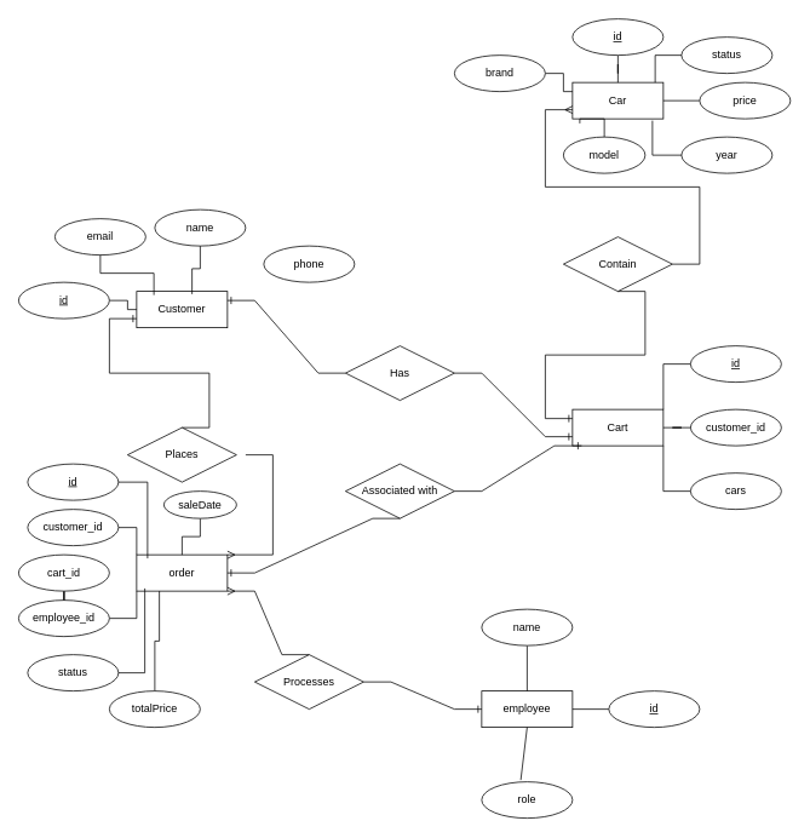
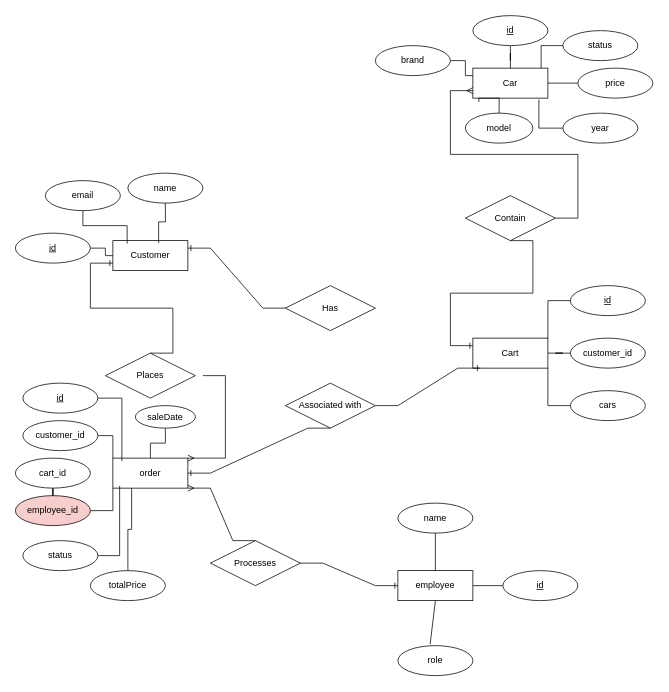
  <mxCell id="0" />
  <mxCell id="1" parent="0" />
  <mxCell id="2" value="Customer" style="whiteSpace=wrap;html=1;align=center;" parent="1" vertex="1"><mxGeometry x="150" y="320" width="100" height="40" as="geometry" /></mxCell>
  <mxCell id="3" value="Cart" style="whiteSpace=wrap;html=1;align=center;" parent="1" vertex="1"><mxGeometry x="630" y="450" width="100" height="40" as="geometry" /></mxCell>
  <mxCell id="4" value="Has" style="shape=rhombus;perimeter=rhombusPerimeter;whiteSpace=wrap;html=1;align=center;" parent="1" vertex="1"><mxGeometry x="380" y="380" width="120" height="60" as="geometry" /></mxCell>
  <mxCell id="5" value="Car" style="whiteSpace=wrap;html=1;align=center;" parent="1" vertex="1"><mxGeometry x="630" y="90" width="100" height="40" as="geometry" /></mxCell>
  <mxCell id="6" value="" style="edgeStyle=orthogonalEdgeStyle;rounded=0;orthogonalLoop=1;jettySize=auto;html=1;endArrow=none;startFill=0;" parent="1" source="7" target="2" edge="1"><mxGeometry relative="1" as="geometry" /></mxCell>
  <mxCell id="7" value="id" style="ellipse;whiteSpace=wrap;html=1;align=center;fontStyle=4;" parent="1" vertex="1"><mxGeometry x="20" y="310" width="100" height="40" as="geometry" /></mxCell>
  <mxCell id="8" value="name" style="ellipse;whiteSpace=wrap;html=1;align=center;" parent="1" vertex="1"><mxGeometry x="170" y="230" width="100" height="40" as="geometry" /></mxCell>
  <mxCell id="9" value="email" style="ellipse;whiteSpace=wrap;html=1;align=center;" parent="1" vertex="1"><mxGeometry x="60" y="240" width="100" height="40" as="geometry" /></mxCell>
- <mxCell id="10" value="phone" style="ellipse;whiteSpace=wrap;html=1;align=center;" parent="1" vertex="1"><mxGeometry x="290" y="270" width="100" height="40" as="geometry" /></mxCell>
  <mxCell id="11" style="edgeStyle=orthogonalEdgeStyle;rounded=0;orthogonalLoop=1;jettySize=auto;html=1;entryX=1;entryY=0;entryDx=0;entryDy=0;endArrow=none;startFill=0;" parent="1" source="12" target="3" edge="1"><mxGeometry relative="1" as="geometry" /></mxCell>
  <mxCell id="12" value="id" style="ellipse;whiteSpace=wrap;html=1;align=center;fontStyle=4;" parent="1" vertex="1"><mxGeometry x="760" y="380" width="100" height="40" as="geometry" /></mxCell>
  <mxCell id="13" value="" style="edgeStyle=orthogonalEdgeStyle;rounded=0;orthogonalLoop=1;jettySize=auto;html=1;endArrow=none;startFill=0;" parent="1" source="14" target="3" edge="1"><mxGeometry relative="1" as="geometry" /></mxCell>
  <mxCell id="14" value="customer_id" style="ellipse;whiteSpace=wrap;html=1;align=center;" parent="1" vertex="1"><mxGeometry x="760" y="450" width="100" height="40" as="geometry" /></mxCell>
  <mxCell id="15" style="edgeStyle=orthogonalEdgeStyle;rounded=0;orthogonalLoop=1;jettySize=auto;html=1;entryX=1;entryY=1;entryDx=0;entryDy=0;endArrow=none;startFill=0;" parent="1" source="16" target="3" edge="1"><mxGeometry relative="1" as="geometry" /></mxCell>
  <mxCell id="16" value="cars" style="ellipse;whiteSpace=wrap;html=1;align=center;" parent="1" vertex="1"><mxGeometry x="760" y="520" width="100" height="40" as="geometry" /></mxCell>
  <mxCell id="17" style="edgeStyle=orthogonalEdgeStyle;rounded=0;orthogonalLoop=1;jettySize=auto;html=1;entryX=0;entryY=0.25;entryDx=0;entryDy=0;endArrow=none;startFill=0;" parent="1" source="18" target="5" edge="1"><mxGeometry relative="1" as="geometry" /></mxCell>
  <mxCell id="18" value="brand" style="ellipse;whiteSpace=wrap;html=1;align=center;" parent="1" vertex="1"><mxGeometry x="500" y="60" width="100" height="40" as="geometry" /></mxCell>
  <mxCell id="19" value="" style="edgeStyle=orthogonalEdgeStyle;rounded=0;orthogonalLoop=1;jettySize=auto;html=1;endArrow=none;startFill=0;" parent="1" source="20" target="5" edge="1"><mxGeometry relative="1" as="geometry" /></mxCell>
  <mxCell id="20" value="id" style="ellipse;whiteSpace=wrap;html=1;align=center;fontStyle=4;" parent="1" vertex="1"><mxGeometry x="630" y="20" width="100" height="40" as="geometry" /></mxCell>
  <mxCell id="21" value="model" style="ellipse;whiteSpace=wrap;html=1;align=center;" parent="1" vertex="1"><mxGeometry x="620" y="150" width="90" height="40" as="geometry" /></mxCell>
  <mxCell id="22" value="year" style="ellipse;whiteSpace=wrap;html=1;align=center;" parent="1" vertex="1"><mxGeometry x="750" y="150" width="100" height="40" as="geometry" /></mxCell>
  <mxCell id="23" value="" style="edgeStyle=orthogonalEdgeStyle;rounded=0;orthogonalLoop=1;jettySize=auto;html=1;endArrow=none;startFill=0;" parent="1" source="24" target="5" edge="1"><mxGeometry relative="1" as="geometry" /></mxCell>
  <mxCell id="24" value="price" style="ellipse;whiteSpace=wrap;html=1;align=center;" parent="1" vertex="1"><mxGeometry x="770" y="90" width="100" height="40" as="geometry" /></mxCell>
  <mxCell id="25" value="status" style="ellipse;whiteSpace=wrap;html=1;align=center;" parent="1" vertex="1"><mxGeometry x="750" y="40" width="100" height="40" as="geometry" /></mxCell>
  <mxCell id="26" value="order" style="whiteSpace=wrap;html=1;align=center;" parent="1" vertex="1"><mxGeometry x="150" y="610" width="100" height="40" as="geometry" /></mxCell>
  <mxCell id="27" value="Places" style="shape=rhombus;perimeter=rhombusPerimeter;whiteSpace=wrap;html=1;align=center;" parent="1" vertex="1"><mxGeometry x="140" y="470" width="120" height="60" as="geometry" /></mxCell>
  <mxCell id="28" value="id" style="ellipse;whiteSpace=wrap;html=1;align=center;fontStyle=4;" parent="1" vertex="1"><mxGeometry x="30" y="510" width="100" height="40" as="geometry" /></mxCell>
  <mxCell id="29" value="" style="edgeStyle=orthogonalEdgeStyle;rounded=0;orthogonalLoop=1;jettySize=auto;html=1;endArrow=none;startFill=0;" parent="1" source="30" target="39" edge="1"><mxGeometry relative="1" as="geometry" /></mxCell>
  <mxCell id="30" value="cart_id" style="ellipse;whiteSpace=wrap;html=1;align=center;" parent="1" vertex="1"><mxGeometry x="20" y="610" width="100" height="40" as="geometry" /></mxCell>
  <mxCell id="31" style="edgeStyle=orthogonalEdgeStyle;rounded=0;orthogonalLoop=1;jettySize=auto;html=1;entryX=0;entryY=0;entryDx=0;entryDy=0;endArrow=none;startFill=0;" parent="1" source="32" target="26" edge="1"><mxGeometry relative="1" as="geometry" /></mxCell>
  <mxCell id="32" value="customer_id" style="ellipse;whiteSpace=wrap;html=1;align=center;" parent="1" vertex="1"><mxGeometry x="30" y="560" width="100" height="40" as="geometry" /></mxCell>
  <mxCell id="33" style="edgeStyle=orthogonalEdgeStyle;rounded=0;orthogonalLoop=1;jettySize=auto;html=1;entryX=0.25;entryY=1;entryDx=0;entryDy=0;endArrow=none;startFill=0;" parent="1" source="34" target="26" edge="1"><mxGeometry relative="1" as="geometry" /></mxCell>
  <mxCell id="34" value="totalPrice" style="ellipse;whiteSpace=wrap;html=1;align=center;" parent="1" vertex="1"><mxGeometry x="120" y="760" width="100" height="40" as="geometry" /></mxCell>
  <mxCell id="35" value="" style="edgeStyle=orthogonalEdgeStyle;rounded=0;orthogonalLoop=1;jettySize=auto;html=1;endArrow=none;startFill=0;" parent="1" source="36" target="26" edge="1"><mxGeometry relative="1" as="geometry" /></mxCell>
  <mxCell id="36" value="sal&lt;span style=&quot;background-color: transparent; color: light-dark(rgb(0, 0, 0), rgb(255, 255, 255));&quot;&gt;eDate&lt;/span&gt;" style="ellipse;whiteSpace=wrap;html=1;align=center;" parent="1" vertex="1"><mxGeometry x="180" y="540" width="80" height="30" as="geometry" /></mxCell>
  <mxCell id="37" value="status" style="ellipse;whiteSpace=wrap;html=1;align=center;" parent="1" vertex="1"><mxGeometry x="30" y="720" width="100" height="40" as="geometry" /></mxCell>
  <mxCell id="38" style="edgeStyle=orthogonalEdgeStyle;rounded=0;orthogonalLoop=1;jettySize=auto;html=1;entryX=0;entryY=1;entryDx=0;entryDy=0;endArrow=none;startFill=0;" parent="1" source="39" target="26" edge="1"><mxGeometry relative="1" as="geometry" /></mxCell>
- <mxCell id="39" value="employee_id" style="ellipse;whiteSpace=wrap;html=1;align=center;" parent="1" vertex="1"><mxGeometry x="20" y="660" width="100" height="40" as="geometry" /></mxCell>
+ <mxCell id="39" value="employee_id" style="ellipse;whiteSpace=wrap;html=1;align=center;fillColor=#f8cecc;" parent="1" vertex="1"><mxGeometry x="20" y="660" width="100" height="40" as="geometry" /></mxCell>
  <mxCell id="40" value="Associated with" style="shape=rhombus;perimeter=rhombusPerimeter;whiteSpace=wrap;html=1;align=center;" parent="1" vertex="1"><mxGeometry x="380" y="510" width="120" height="60" as="geometry" /></mxCell>
  <mxCell id="41" style="edgeStyle=orthogonalEdgeStyle;rounded=0;orthogonalLoop=1;jettySize=auto;html=1;entryX=0.19;entryY=0.1;entryDx=0;entryDy=0;entryPerimeter=0;endArrow=none;startFill=0;" parent="1" source="9" target="2" edge="1"><mxGeometry relative="1" as="geometry" /></mxCell>
  <mxCell id="42" style="edgeStyle=orthogonalEdgeStyle;rounded=0;orthogonalLoop=1;jettySize=auto;html=1;entryX=0.61;entryY=0.075;entryDx=0;entryDy=0;entryPerimeter=0;endArrow=none;startFill=0;" parent="1" source="8" target="2" edge="1"><mxGeometry relative="1" as="geometry" /></mxCell>
  <mxCell id="43" style="edgeStyle=orthogonalEdgeStyle;rounded=0;orthogonalLoop=1;jettySize=auto;html=1;entryX=0.08;entryY=1.125;entryDx=0;entryDy=0;entryPerimeter=0;endArrow=none;startFill=0;" parent="1" source="21" target="5" edge="1"><mxGeometry relative="1" as="geometry" /></mxCell>
  <mxCell id="44" style="edgeStyle=orthogonalEdgeStyle;rounded=0;orthogonalLoop=1;jettySize=auto;html=1;entryX=0.91;entryY=0;entryDx=0;entryDy=0;entryPerimeter=0;endArrow=none;startFill=0;" parent="1" source="25" target="5" edge="1"><mxGeometry relative="1" as="geometry" /></mxCell>
  <mxCell id="45" style="edgeStyle=orthogonalEdgeStyle;rounded=0;orthogonalLoop=1;jettySize=auto;html=1;entryX=0.88;entryY=1.05;entryDx=0;entryDy=0;entryPerimeter=0;endArrow=none;startFill=0;" parent="1" source="22" target="5" edge="1"><mxGeometry relative="1" as="geometry" /></mxCell>
  <mxCell id="46" style="edgeStyle=orthogonalEdgeStyle;rounded=0;orthogonalLoop=1;jettySize=auto;html=1;entryX=0.12;entryY=0.1;entryDx=0;entryDy=0;entryPerimeter=0;endArrow=none;startFill=0;" parent="1" source="28" target="26" edge="1"><mxGeometry relative="1" as="geometry" /></mxCell>
  <mxCell id="47" style="edgeStyle=orthogonalEdgeStyle;rounded=0;orthogonalLoop=1;jettySize=auto;html=1;entryX=0.09;entryY=0.925;entryDx=0;entryDy=0;entryPerimeter=0;endArrow=none;startFill=0;" parent="1" source="37" target="26" edge="1"><mxGeometry relative="1" as="geometry" /></mxCell>
  <mxCell id="48" value="" style="edgeStyle=entityRelationEdgeStyle;fontSize=12;html=1;endArrow=ERone;endFill=1;rounded=0;exitX=0;exitY=0.5;exitDx=0;exitDy=0;entryX=1;entryY=0.25;entryDx=0;entryDy=0;" parent="1" source="4" target="2" edge="1"><mxGeometry width="100" height="100" relative="1" as="geometry"><mxPoint x="350" y="380" as="sourcePoint" /><mxPoint x="320" y="320" as="targetPoint" /></mxGeometry></mxCell>
- <mxCell id="49" value="" style="edgeStyle=entityRelationEdgeStyle;fontSize=12;html=1;endArrow=ERone;endFill=1;rounded=0;exitX=1;exitY=0.5;exitDx=0;exitDy=0;entryX=0;entryY=0.75;entryDx=0;entryDy=0;" parent="1" source="4" target="3" edge="1"><mxGeometry width="100" height="100" relative="1" as="geometry"><mxPoint x="510" y="460" as="sourcePoint" /><mxPoint x="630" y="490" as="targetPoint" /><Array as="points"><mxPoint x="620" y="480" /><mxPoint x="620" y="490" /></Array></mxGeometry></mxCell>
  <mxCell id="50" value="&lt;div&gt;Contain&lt;/div&gt;" style="shape=rhombus;perimeter=rhombusPerimeter;whiteSpace=wrap;html=1;align=center;" parent="1" vertex="1"><mxGeometry x="620" y="260" width="120" height="60" as="geometry" /></mxCell>
  <mxCell id="51" value="" style="edgeStyle=entityRelationEdgeStyle;fontSize=12;html=1;endArrow=ERone;endFill=1;rounded=0;exitX=0.5;exitY=1;exitDx=0;exitDy=0;" parent="1" source="50" edge="1"><mxGeometry width="100" height="100" relative="1" as="geometry"><mxPoint x="690" y="320" as="sourcePoint" /><mxPoint x="630" y="460" as="targetPoint" /><Array as="points"><mxPoint x="720" y="310" /><mxPoint x="760" y="290" /></Array></mxGeometry></mxCell>
  <mxCell id="52" value="" style="edgeStyle=entityRelationEdgeStyle;fontSize=12;html=1;endArrow=ERmany;rounded=0;" parent="1" source="50" edge="1"><mxGeometry width="100" height="100" relative="1" as="geometry"><mxPoint x="530" y="220" as="sourcePoint" /><mxPoint x="630" y="120" as="targetPoint" /></mxGeometry></mxCell>
  <mxCell id="53" value="" style="edgeStyle=entityRelationEdgeStyle;fontSize=12;html=1;endArrow=ERmany;rounded=0;entryX=1;entryY=0;entryDx=0;entryDy=0;" parent="1" target="26" edge="1"><mxGeometry width="100" height="100" relative="1" as="geometry"><mxPoint x="270" y="500" as="sourcePoint" /><mxPoint x="340" y="620" as="targetPoint" /><Array as="points"><mxPoint x="140" y="570" /><mxPoint x="270" y="500" /><mxPoint x="240" y="540" /></Array></mxGeometry></mxCell>
  <mxCell id="54" value="" style="edgeStyle=entityRelationEdgeStyle;fontSize=12;html=1;endArrow=ERone;endFill=1;rounded=0;exitX=0.5;exitY=0;exitDx=0;exitDy=0;" parent="1" source="27" edge="1"><mxGeometry width="100" height="100" relative="1" as="geometry"><mxPoint x="190" y="470" as="sourcePoint" /><mxPoint x="150" y="350" as="targetPoint" /></mxGeometry></mxCell>
  <mxCell id="55" value="" style="edgeStyle=entityRelationEdgeStyle;fontSize=12;html=1;endArrow=ERone;endFill=1;rounded=0;exitX=0.5;exitY=1;exitDx=0;exitDy=0;entryX=1;entryY=0.5;entryDx=0;entryDy=0;" parent="1" source="40" target="26" edge="1"><mxGeometry width="100" height="100" relative="1" as="geometry"><mxPoint x="390" y="690" as="sourcePoint" /><mxPoint x="330" y="640" as="targetPoint" /><Array as="points"><mxPoint x="270" y="640" /></Array></mxGeometry></mxCell>
  <mxCell id="56" value="" style="edgeStyle=entityRelationEdgeStyle;fontSize=12;html=1;endArrow=ERone;endFill=1;rounded=0;exitX=1;exitY=0.5;exitDx=0;exitDy=0;" parent="1" source="40" edge="1"><mxGeometry width="100" height="100" relative="1" as="geometry"><mxPoint x="540" y="590" as="sourcePoint" /><mxPoint x="640" y="490" as="targetPoint" /><Array as="points"><mxPoint x="710" y="590" /></Array></mxGeometry></mxCell>
  <mxCell id="57" value="employee" style="whiteSpace=wrap;html=1;align=center;" parent="1" vertex="1"><mxGeometry x="530" y="760" width="100" height="40" as="geometry" /></mxCell>
  <mxCell id="58" value="" style="edgeStyle=orthogonalEdgeStyle;rounded=0;orthogonalLoop=1;jettySize=auto;html=1;endArrow=none;startFill=0;" parent="1" source="59" target="57" edge="1"><mxGeometry relative="1" as="geometry" /></mxCell>
  <mxCell id="59" value="id" style="ellipse;whiteSpace=wrap;html=1;align=center;fontStyle=4;" parent="1" vertex="1"><mxGeometry x="670" y="760" width="100" height="40" as="geometry" /></mxCell>
  <mxCell id="60" style="edgeStyle=orthogonalEdgeStyle;rounded=0;orthogonalLoop=1;jettySize=auto;html=1;entryX=0.5;entryY=0;entryDx=0;entryDy=0;endArrow=none;startFill=0;" parent="1" source="61" target="57" edge="1"><mxGeometry relative="1" as="geometry" /></mxCell>
  <mxCell id="61" value="name" style="ellipse;whiteSpace=wrap;html=1;align=center;" parent="1" vertex="1"><mxGeometry x="530" y="670" width="100" height="40" as="geometry" /></mxCell>
  <mxCell id="62" value="role" style="ellipse;whiteSpace=wrap;html=1;align=center;" parent="1" vertex="1"><mxGeometry x="530" y="860" width="100" height="40" as="geometry" /></mxCell>
  <mxCell id="63" value="Processes" style="shape=rhombus;perimeter=rhombusPerimeter;whiteSpace=wrap;html=1;align=center;" parent="1" vertex="1"><mxGeometry x="280" y="720" width="120" height="60" as="geometry" /></mxCell>
  <mxCell id="64" value="" style="edgeStyle=entityRelationEdgeStyle;fontSize=12;html=1;endArrow=ERone;endFill=1;rounded=0;entryX=0;entryY=0.5;entryDx=0;entryDy=0;exitX=1;exitY=0.5;exitDx=0;exitDy=0;" parent="1" source="63" target="57" edge="1"><mxGeometry width="100" height="100" relative="1" as="geometry"><mxPoint x="360" y="840" as="sourcePoint" /><mxPoint x="460" y="740" as="targetPoint" /><Array as="points"><mxPoint x="390" y="830" /></Array></mxGeometry></mxCell>
  <mxCell id="65" value="" style="edgeStyle=entityRelationEdgeStyle;fontSize=12;html=1;endArrow=ERmany;rounded=0;exitX=0.5;exitY=0;exitDx=0;exitDy=0;entryX=1;entryY=1;entryDx=0;entryDy=0;" parent="1" source="63" target="26" edge="1"><mxGeometry width="100" height="100" relative="1" as="geometry"><mxPoint x="220" y="770" as="sourcePoint" /><mxPoint x="360" y="650" as="targetPoint" /><Array as="points"><mxPoint x="60" y="660" /></Array></mxGeometry></mxCell>
  <mxCell id="66" value="" style="endArrow=none;html=1;rounded=0;exitX=0.43;exitY=-0.05;exitDx=0;exitDy=0;exitPerimeter=0;entryX=0.5;entryY=1;entryDx=0;entryDy=0;" edge="1" parent="1" source="62" target="57"><mxGeometry width="50" height="50" relative="1" as="geometry"><mxPoint x="400" y="760" as="sourcePoint" /><mxPoint x="450" y="710" as="targetPoint" /></mxGeometry></mxCell>
